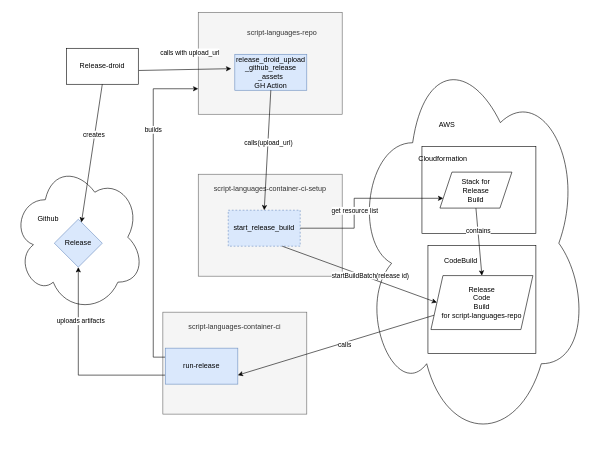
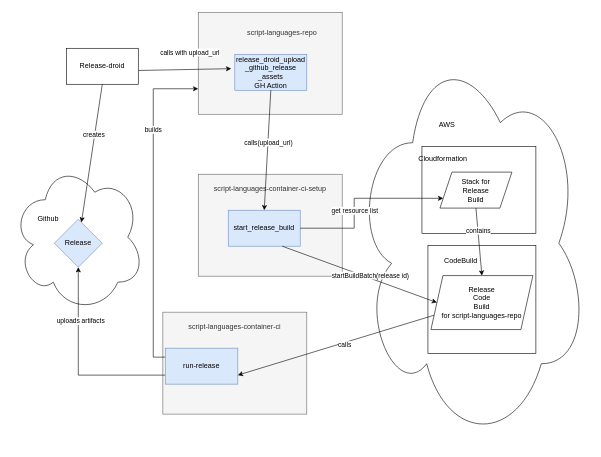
  <mxCell id="0" />
  <mxCell id="1" parent="0" />
  <mxCell id="2" value="" style="ellipse;shape=cloud;whiteSpace=wrap;html=1;" vertex="1" parent="1"><mxGeometry x="590" y="70" width="390" height="670" as="geometry" /></mxCell>
  <mxCell id="3" value="" style="ellipse;shape=cloud;whiteSpace=wrap;html=1;" vertex="1" parent="1"><mxGeometry x="20" y="270" width="220" height="250" as="geometry" /></mxCell>
  <mxCell id="4" value="Release-droid" style="rounded=0;whiteSpace=wrap;html=1;" parent="1" vertex="1"><mxGeometry x="110" y="80" width="120" height="60" as="geometry" /></mxCell>
  <mxCell id="5" value="" style="rounded=0;whiteSpace=wrap;html=1;fillColor=#f5f5f5;fontColor=#333333;strokeColor=#666666;" parent="1" vertex="1"><mxGeometry x="330" y="20" width="240" height="170" as="geometry" /></mxCell>
  <mxCell id="6" value="release_droid_upload&lt;br&gt;_github_release&lt;br&gt;_assets&lt;br&gt;GH Action" style="rounded=0;whiteSpace=wrap;html=1;fillColor=#dae8fc;strokeColor=#6c8ebf;" parent="1" vertex="1"><mxGeometry x="391" y="90" width="120" height="60" as="geometry" /></mxCell>
  <mxCell id="7" value="Github" style="text;html=1;strokeColor=none;fillColor=none;align=center;verticalAlign=middle;whiteSpace=wrap;rounded=0;" parent="1" vertex="1"><mxGeometry x="50" y="350" width="60" height="30" as="geometry" /></mxCell>
  <mxCell id="8" value="Release" style="rhombus;whiteSpace=wrap;html=1;fillColor=#dae8fc;strokeColor=#6c8ebf;" parent="1" vertex="1"><mxGeometry x="90" y="365" width="80" height="80" as="geometry" /></mxCell>
  <mxCell id="9" value="" style="endArrow=classic;html=1;rounded=0;exitX=0.5;exitY=1;exitDx=0;exitDy=0;" parent="1" source="4" target="8" edge="1"><mxGeometry width="50" height="50" relative="1" as="geometry"><mxPoint x="460" y="160" as="sourcePoint" /><mxPoint x="510" y="110" as="targetPoint" /></mxGeometry></mxCell>
  <mxCell id="10" value="creates" style="edgeLabel;html=1;align=center;verticalAlign=middle;resizable=0;points=[];" parent="9" vertex="1" connectable="0"><mxGeometry x="-0.271" y="-2" relative="1" as="geometry"><mxPoint as="offset" /></mxGeometry></mxCell>
  <mxCell id="11" value="" style="endArrow=classic;html=1;rounded=0;exitX=1.008;exitY=0.617;exitDx=0;exitDy=0;exitPerimeter=0;entryX=-0.05;entryY=0.4;entryDx=0;entryDy=0;entryPerimeter=0;" parent="1" source="4" target="6" edge="1"><mxGeometry width="50" height="50" relative="1" as="geometry"><mxPoint x="460" y="140" as="sourcePoint" /><mxPoint x="510" y="90" as="targetPoint" /></mxGeometry></mxCell>
  <mxCell id="12" value="calls with upload_url" style="edgeLabel;html=1;align=center;verticalAlign=middle;resizable=0;points=[];" parent="11" vertex="1" connectable="0"><mxGeometry x="0.682" y="-3" relative="1" as="geometry"><mxPoint x="-45" y="-31" as="offset" /></mxGeometry></mxCell>
  <mxCell id="13" value="&lt;span style=&quot;color: rgb(51, 51, 51);&quot;&gt;script-languages-repo&lt;/span&gt;" style="text;html=1;strokeColor=none;fillColor=none;align=center;verticalAlign=middle;whiteSpace=wrap;rounded=0;" parent="1" vertex="1"><mxGeometry x="380" y="40" width="180" height="30" as="geometry" /></mxCell>
  <mxCell id="14" value="" style="rounded=0;whiteSpace=wrap;html=1;fillColor=#f5f5f5;fontColor=#333333;strokeColor=#666666;" parent="1" vertex="1"><mxGeometry x="330" y="290" width="240" height="170" as="geometry" /></mxCell>
  <mxCell id="15" value="&lt;span style=&quot;color: rgb(51, 51, 51);&quot;&gt;script-languages-container-ci-setup&lt;/span&gt;" style="text;html=1;strokeColor=none;fillColor=none;align=center;verticalAlign=middle;whiteSpace=wrap;rounded=0;" parent="1" vertex="1"><mxGeometry x="350" y="300" width="200" height="30" as="geometry" /></mxCell>
- <mxCell id="16" value="start_release_build" style="rounded=0;whiteSpace=wrap;html=1;fillColor=#dae8fc;strokeColor=#6c8ebf;dashed=1;" parent="1" vertex="1"><mxGeometry x="380" y="350" width="120" height="60" as="geometry" /></mxCell>
+ <mxCell id="16" value="start_release_build" style="rounded=0;whiteSpace=wrap;html=1;fillColor=#dae8fc;strokeColor=#6c8ebf;" parent="1" vertex="1"><mxGeometry x="380" y="350" width="120" height="60" as="geometry" /></mxCell>
  <mxCell id="17" value="" style="endArrow=classic;html=1;rounded=0;exitX=0.5;exitY=1;exitDx=0;exitDy=0;entryX=0.5;entryY=0;entryDx=0;entryDy=0;" parent="1" source="6" target="16" edge="1"><mxGeometry width="50" height="50" relative="1" as="geometry"><mxPoint x="460" y="350" as="sourcePoint" /><mxPoint x="510" y="300" as="targetPoint" /></mxGeometry></mxCell>
  <mxCell id="18" value="calls(upload_url)" style="edgeLabel;html=1;align=center;verticalAlign=middle;resizable=0;points=[];" parent="17" vertex="1" connectable="0"><mxGeometry x="-0.13" relative="1" as="geometry"><mxPoint as="offset" /></mxGeometry></mxCell>
  <mxCell id="19" value="AWS" style="text;html=1;strokeColor=none;fillColor=none;align=center;verticalAlign=middle;whiteSpace=wrap;rounded=0;" parent="1" vertex="1"><mxGeometry x="715" y="193" width="60" height="30" as="geometry" /></mxCell>
  <mxCell id="20" value="" style="whiteSpace=wrap;html=1;aspect=fixed;" parent="1" vertex="1"><mxGeometry x="713" y="409" width="180" height="180" as="geometry" /></mxCell>
  <mxCell id="21" value="CodeBuild" style="text;html=1;strokeColor=none;fillColor=none;align=center;verticalAlign=middle;whiteSpace=wrap;rounded=0;" parent="1" vertex="1"><mxGeometry x="738" y="419" width="60" height="30" as="geometry" /></mxCell>
  <mxCell id="22" value="Release&lt;br&gt;Code&lt;br&gt;Build&lt;br&gt;for script-languages-repo" style="shape=parallelogram;perimeter=parallelogramPerimeter;whiteSpace=wrap;html=1;fixedSize=1;" parent="1" vertex="1"><mxGeometry x="718" y="459" width="170" height="90" as="geometry" /></mxCell>
  <mxCell id="23" value="" style="rounded=0;whiteSpace=wrap;html=1;" parent="1" vertex="1"><mxGeometry x="703" y="244" width="190" height="145" as="geometry" /></mxCell>
  <mxCell id="24" value="Cloudformation" style="text;html=1;strokeColor=none;fillColor=none;align=center;verticalAlign=middle;whiteSpace=wrap;rounded=0;" parent="1" vertex="1"><mxGeometry x="708" y="249" width="60" height="30" as="geometry" /></mxCell>
  <mxCell id="25" value="Stack for &lt;br&gt;Release&lt;br&gt;Build" style="shape=parallelogram;perimeter=parallelogramPerimeter;whiteSpace=wrap;html=1;fixedSize=1;" parent="1" vertex="1"><mxGeometry x="733" y="286.5" width="120" height="60" as="geometry" /></mxCell>
  <mxCell id="26" value="" style="endArrow=classic;html=1;rounded=0;entryX=0.5;entryY=0;entryDx=0;entryDy=0;exitX=0.5;exitY=1;exitDx=0;exitDy=0;" parent="1" source="25" target="22" edge="1"><mxGeometry width="50" height="50" relative="1" as="geometry"><mxPoint x="493" y="209" as="sourcePoint" /><mxPoint x="543" y="159" as="targetPoint" /></mxGeometry></mxCell>
  <mxCell id="27" value="contains" style="edgeLabel;html=1;align=center;verticalAlign=middle;resizable=0;points=[];" parent="26" vertex="1" connectable="0"><mxGeometry x="-0.336" relative="1" as="geometry"><mxPoint as="offset" /></mxGeometry></mxCell>
  <mxCell id="28" style="edgeStyle=orthogonalEdgeStyle;rounded=0;orthogonalLoop=1;jettySize=auto;html=1;exitX=1;exitY=0.5;exitDx=0;exitDy=0;entryX=0;entryY=0.75;entryDx=0;entryDy=0;" parent="1" source="16" target="25" edge="1"><mxGeometry relative="1" as="geometry"><Array as="points"><mxPoint x="590" y="380" /><mxPoint x="590" y="330" /></Array></mxGeometry></mxCell>
  <mxCell id="29" value="get resource list" style="edgeLabel;html=1;align=center;verticalAlign=middle;resizable=0;points=[];" parent="28" vertex="1" connectable="0"><mxGeometry x="-0.166" relative="1" as="geometry"><mxPoint as="offset" /></mxGeometry></mxCell>
  <mxCell id="30" value="" style="rounded=0;whiteSpace=wrap;html=1;fillColor=#f5f5f5;fontColor=#333333;strokeColor=#666666;" parent="1" vertex="1"><mxGeometry x="271" y="520" width="240" height="170" as="geometry" /></mxCell>
  <mxCell id="31" value="&lt;span style=&quot;color: rgb(51, 51, 51);&quot;&gt;script-languages-container-ci&lt;/span&gt;" style="text;html=1;strokeColor=none;fillColor=none;align=center;verticalAlign=middle;whiteSpace=wrap;rounded=0;" parent="1" vertex="1"><mxGeometry x="291" y="530" width="200" height="30" as="geometry" /></mxCell>
  <mxCell id="32" style="edgeStyle=orthogonalEdgeStyle;rounded=0;orthogonalLoop=1;jettySize=auto;html=1;exitX=0;exitY=0.75;exitDx=0;exitDy=0;entryX=0.5;entryY=1;entryDx=0;entryDy=0;" edge="1" parent="1" source="36" target="8"><mxGeometry relative="1" as="geometry" /></mxCell>
  <mxCell id="33" value="uploads artifacts" style="edgeLabel;html=1;align=center;verticalAlign=middle;resizable=0;points=[];" vertex="1" connectable="0" parent="32"><mxGeometry x="0.453" y="-3" relative="1" as="geometry"><mxPoint as="offset" /></mxGeometry></mxCell>
  <mxCell id="34" style="edgeStyle=orthogonalEdgeStyle;rounded=0;orthogonalLoop=1;jettySize=auto;html=1;exitX=0;exitY=0.25;exitDx=0;exitDy=0;entryX=0;entryY=0.75;entryDx=0;entryDy=0;" edge="1" parent="1" source="36" target="5"><mxGeometry relative="1" as="geometry" /></mxCell>
  <mxCell id="35" value="builds" style="edgeLabel;html=1;align=center;verticalAlign=middle;resizable=0;points=[];" vertex="1" connectable="0" parent="34"><mxGeometry x="0.473" y="1" relative="1" as="geometry"><mxPoint as="offset" /></mxGeometry></mxCell>
  <mxCell id="36" value="run-release" style="rounded=0;whiteSpace=wrap;html=1;fillColor=#dae8fc;strokeColor=#6c8ebf;" parent="1" vertex="1"><mxGeometry x="275" y="580" width="121" height="60" as="geometry" /></mxCell>
  <mxCell id="37" value="" style="endArrow=classic;html=1;rounded=0;entryX=0;entryY=0.5;entryDx=0;entryDy=0;exitX=0.75;exitY=1;exitDx=0;exitDy=0;" parent="1" source="16" target="22" edge="1"><mxGeometry width="50" height="50" relative="1" as="geometry"><mxPoint x="460" y="360" as="sourcePoint" /><mxPoint x="510" y="310" as="targetPoint" /></mxGeometry></mxCell>
  <mxCell id="38" value="startBuildBatch(release id)" style="edgeLabel;html=1;align=center;verticalAlign=middle;resizable=0;points=[];" parent="37" vertex="1" connectable="0"><mxGeometry x="0.122" y="4" relative="1" as="geometry"><mxPoint as="offset" /></mxGeometry></mxCell>
  <mxCell id="39" value="" style="endArrow=classic;html=1;rounded=0;exitX=0;exitY=0.75;exitDx=0;exitDy=0;entryX=1;entryY=0.75;entryDx=0;entryDy=0;" parent="1" source="22" target="36" edge="1"><mxGeometry width="50" height="50" relative="1" as="geometry"><mxPoint x="460" y="360" as="sourcePoint" /><mxPoint x="510" y="310" as="targetPoint" /></mxGeometry></mxCell>
  <mxCell id="40" value="calls" style="edgeLabel;html=1;align=center;verticalAlign=middle;resizable=0;points=[];" vertex="1" connectable="0" parent="39"><mxGeometry x="-0.077" y="3" relative="1" as="geometry"><mxPoint as="offset" /></mxGeometry></mxCell>
